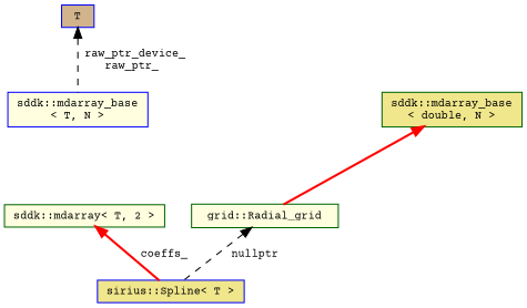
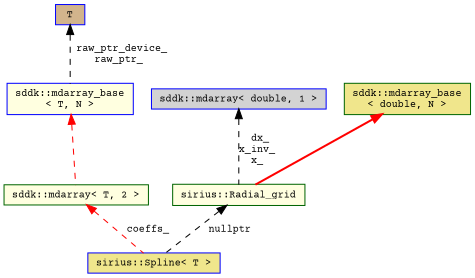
  digraph {
    fontname="Courier Prime"
    node [color=blue fillcolor=lightyellow fontname="Courier Prime" fontsize=10 shape=record style=filled]
    edge [color=red dir=back fontname="Courier Prime" fontsize=10 labelfontname=Helvetica labelfontsize=10 style=dashed]
    n1 [fillcolor=khaki fontcolor=black height=0.2 label="sirius::Spline\< T \>" width=0.4]
    n2 [color=darkgreen height=0.2 label="sddk::mdarray\< T, 2 \>" width=0.4]
    n3 [height=0.2 label="sddk::mdarray_base\l\< T, N \>" width=0.4]
    n4 [fillcolor=tan height=0.2 label=T width=0.4]
-   n5 [color=darkgreen height=0.2 label="grid::Radial_grid" width=0.4]
+   n5 [color=darkgreen height=0.2 label="sirius::Radial_grid" width=0.4]
+   n6 [fillcolor=lightgrey height=0.2 label="sddk::mdarray\< double, 1 \>" width=0.4]
    n7 [color=darkgreen fillcolor=khaki height=0.2 label="sddk::mdarray_base\l\< double, N \>" width=0.4]
-   n2 -> n1 [label=" coeffs_" style=bold]
+   n2 -> n1 [label=" coeffs_"]
+   n3 -> n2
    n4 -> n3 [color=black label=" raw_ptr_device_\nraw_ptr_"]
    n5 -> n1 [color=black label=" nullptr"]
+   n6 -> n5 [color=black label=" dx_\nx_inv_\nx_"]
    n7 -> n5 [style=bold]
  }
